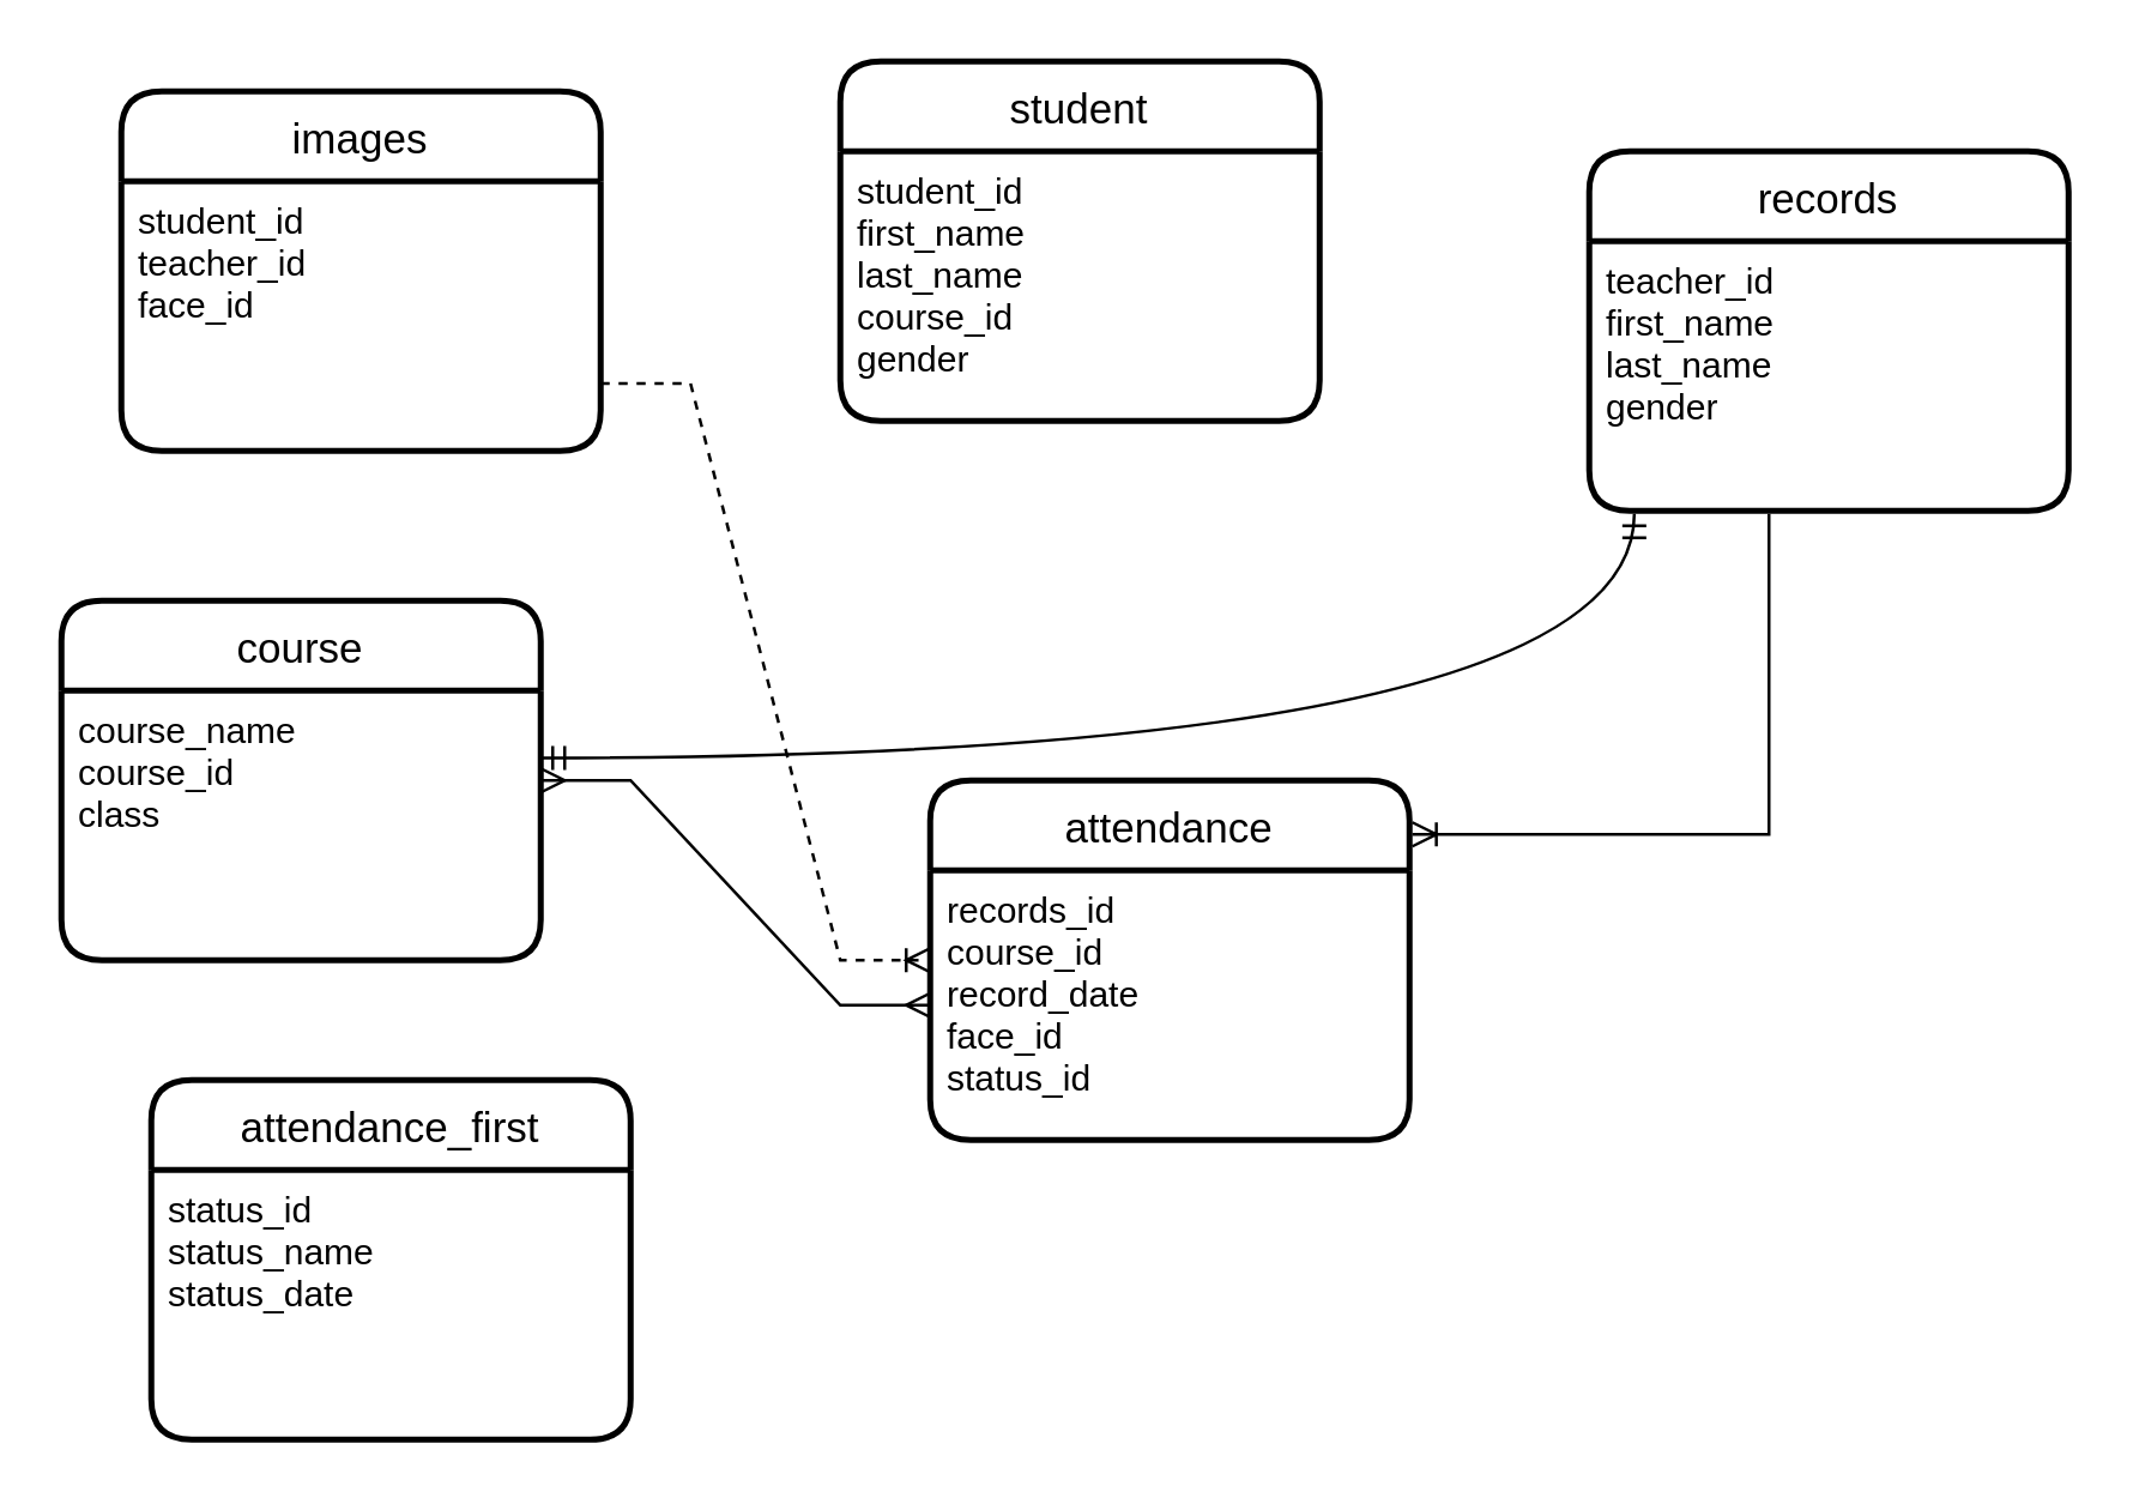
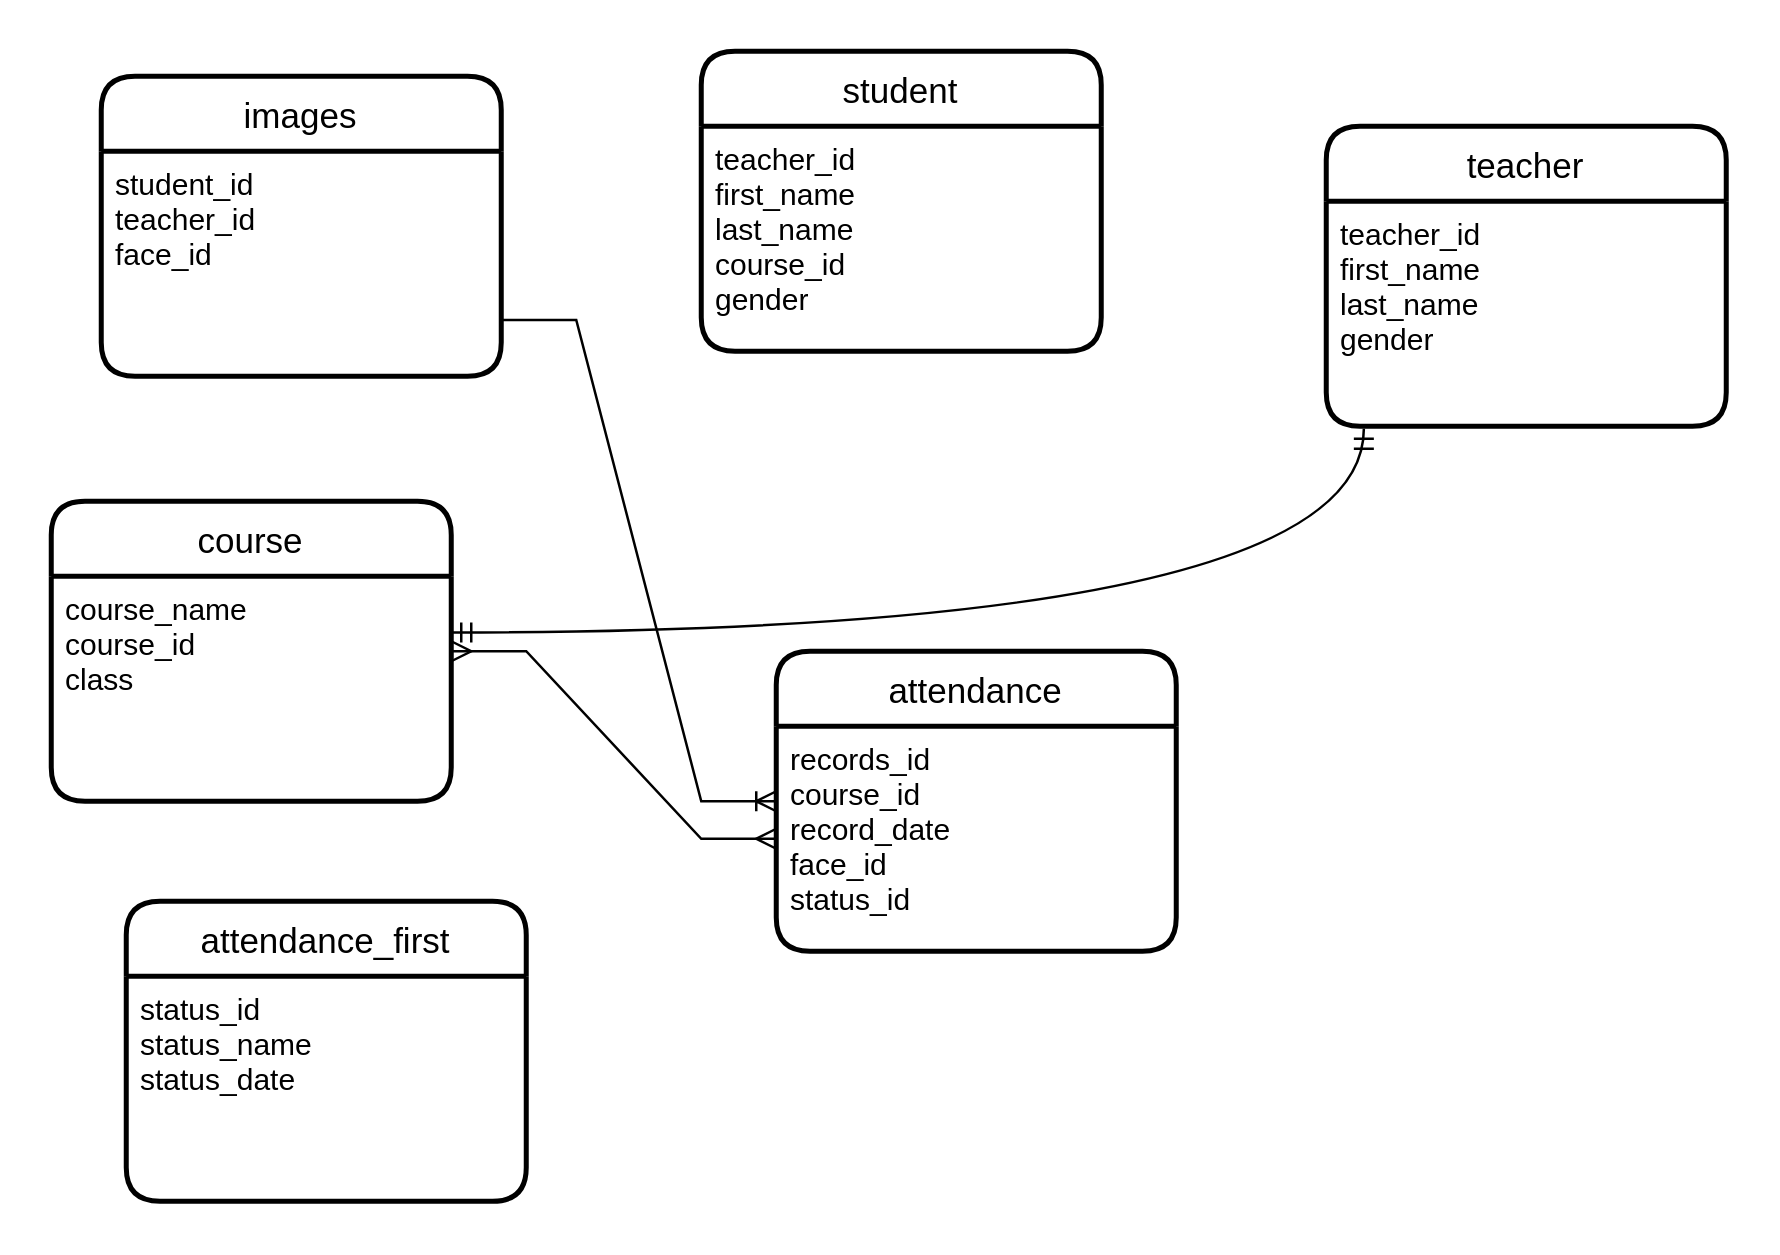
  <mxCell id="0" />
  <mxCell id="1" parent="0" />
  <mxCell id="2" value="&#10;student&#10;" style="swimlane;childLayout=stackLayout;horizontal=1;startSize=30;horizontalStack=0;rounded=1;fontSize=14;fontStyle=0;strokeWidth=2;resizeParent=0;resizeLast=1;shadow=0;dashed=0;align=center;" vertex="1" parent="1"><mxGeometry x="280" y="20" width="160" height="120" as="geometry" /></mxCell>
- <mxCell id="3" value="student_id&#10;first_name&#10;last_name&#10;course_id&#10;gender&#10;&#10;" style="align=left;strokeColor=none;fillColor=none;spacingLeft=4;fontSize=12;verticalAlign=top;resizable=0;rotatable=0;part=1;" vertex="1" parent="2"><mxGeometry y="30" width="160" height="90" as="geometry" /></mxCell>
+ <mxCell id="3" value="teacher_id&#10;first_name&#10;last_name&#10;course_id&#10;gender&#10;&#10;" style="align=left;strokeColor=none;fillColor=none;spacingLeft=4;fontSize=12;verticalAlign=top;resizable=0;rotatable=0;part=1;" vertex="1" parent="2"><mxGeometry y="30" width="160" height="90" as="geometry" /></mxCell>
  <mxCell id="4" value="&#10;&#10;&#10;&#10;&#10;&#10;" style="align=left;strokeColor=none;fillColor=none;spacingLeft=4;fontSize=12;verticalAlign=top;resizable=0;rotatable=0;part=1;" vertex="1" parent="2"><mxGeometry y="120" width="160" as="geometry" /></mxCell>
  <mxCell id="5" value="course" style="swimlane;childLayout=stackLayout;horizontal=1;startSize=30;horizontalStack=0;rounded=1;fontSize=14;fontStyle=0;strokeWidth=2;resizeParent=0;resizeLast=1;shadow=0;dashed=0;align=center;" vertex="1" parent="1"><mxGeometry x="20" y="200" width="160" height="120" as="geometry" /></mxCell>
  <mxCell id="6" value="course_name&#10;course_id&#10;class&#10;" style="align=left;strokeColor=none;fillColor=none;spacingLeft=4;fontSize=12;verticalAlign=top;resizable=0;rotatable=0;part=1;" vertex="1" parent="5"><mxGeometry y="30" width="160" height="90" as="geometry" /></mxCell>
  <mxCell id="7" value="" style="edgeStyle=entityRelationEdgeStyle;fontSize=12;html=1;endArrow=ERmany;startArrow=ERmany;rounded=0;exitX=1;exitY=0.5;exitDx=0;exitDy=0;" edge="1" parent="1" source="5" target="13"><mxGeometry width="100" height="100" relative="1" as="geometry"><mxPoint x="240" y="310" as="sourcePoint" /><mxPoint x="340" y="214" as="targetPoint" /></mxGeometry></mxCell>
  <mxCell id="8" value="images" style="swimlane;childLayout=stackLayout;horizontal=1;startSize=30;horizontalStack=0;rounded=1;fontSize=14;fontStyle=0;strokeWidth=2;resizeParent=0;resizeLast=1;shadow=0;dashed=0;align=center;" vertex="1" parent="1"><mxGeometry x="40" y="30" width="160" height="120" as="geometry" /></mxCell>
  <mxCell id="9" value="student_id&#10;teacher_id&#10;face_id&#10;" style="align=left;strokeColor=none;fillColor=none;spacingLeft=4;fontSize=12;verticalAlign=top;resizable=0;rotatable=0;part=1;" vertex="1" parent="8"><mxGeometry y="30" width="160" height="90" as="geometry" /></mxCell>
- <mxCell id="10" value="records" style="swimlane;childLayout=stackLayout;horizontal=1;startSize=30;horizontalStack=0;rounded=1;fontSize=14;fontStyle=0;strokeWidth=2;resizeParent=0;resizeLast=1;shadow=0;dashed=0;align=center;" vertex="1" parent="1"><mxGeometry x="530" y="50" width="160" height="120" as="geometry" /></mxCell>
+ <mxCell id="10" value="teacher" style="swimlane;childLayout=stackLayout;horizontal=1;startSize=30;horizontalStack=0;rounded=1;fontSize=14;fontStyle=0;strokeWidth=2;resizeParent=0;resizeLast=1;shadow=0;dashed=0;align=center;" vertex="1" parent="1"><mxGeometry x="530" y="50" width="160" height="120" as="geometry" /></mxCell>
  <mxCell id="11" value="teacher_id&#10;first_name&#10;last_name&#10;gender&#10;" style="align=left;strokeColor=none;fillColor=none;spacingLeft=4;fontSize=12;verticalAlign=top;resizable=0;rotatable=0;part=1;" vertex="1" parent="10"><mxGeometry y="30" width="160" height="90" as="geometry" /></mxCell>
  <mxCell id="12" value="attendance" style="swimlane;childLayout=stackLayout;horizontal=1;startSize=30;horizontalStack=0;rounded=1;fontSize=14;fontStyle=0;strokeWidth=2;resizeParent=0;resizeLast=1;shadow=0;dashed=0;align=center;" vertex="1" parent="1"><mxGeometry x="310" y="260" width="160" height="120" as="geometry" /></mxCell>
  <mxCell id="13" value="records_id&#10;course_id &#10;record_date&#10;face_id&#10;status_id&#10;" style="align=left;strokeColor=none;fillColor=none;spacingLeft=4;fontSize=12;verticalAlign=top;resizable=0;rotatable=0;part=1;" vertex="1" parent="12"><mxGeometry y="30" width="160" height="90" as="geometry" /></mxCell>
  <mxCell id="14" value="attendance_first" style="swimlane;childLayout=stackLayout;horizontal=1;startSize=30;horizontalStack=0;rounded=1;fontSize=14;fontStyle=0;strokeWidth=2;resizeParent=0;resizeLast=1;shadow=0;dashed=0;align=center;" vertex="1" parent="1"><mxGeometry x="50" y="360" width="160" height="120" as="geometry" /></mxCell>
  <mxCell id="15" value="status_id&#10;status_name&#10;status_date&#10;" style="align=left;strokeColor=none;fillColor=none;spacingLeft=4;fontSize=12;verticalAlign=top;resizable=0;rotatable=0;part=1;" vertex="1" parent="14"><mxGeometry y="30" width="160" height="90" as="geometry" /></mxCell>
- <mxCell id="16" value="" style="edgeStyle=orthogonalEdgeStyle;fontSize=12;html=1;endArrow=ERoneToMany;rounded=0;exitX=0.375;exitY=1.011;exitDx=0;exitDy=0;exitPerimeter=0;entryX=1.006;entryY=0.15;entryDx=0;entryDy=0;entryPerimeter=0;" edge="1" parent="1" source="11" target="12"><mxGeometry width="100" height="100" relative="1" as="geometry"><mxPoint x="370" y="280" as="sourcePoint" /><mxPoint x="580" y="320" as="targetPoint" /></mxGeometry></mxCell>
- <mxCell id="17" value="" style="edgeStyle=entityRelationEdgeStyle;fontSize=12;html=1;endArrow=ERoneToMany;rounded=0;exitX=1;exitY=0.75;exitDx=0;exitDy=0;entryX=0;entryY=0.5;entryDx=0;entryDy=0;dashed=1;" edge="1" parent="1" source="9" target="12"><mxGeometry width="100" height="100" relative="1" as="geometry"><mxPoint x="180" y="360" as="sourcePoint" /><mxPoint x="280" y="260" as="targetPoint" /></mxGeometry></mxCell>
+ <mxCell id="17" value="" style="edgeStyle=entityRelationEdgeStyle;fontSize=12;html=1;endArrow=ERoneToMany;rounded=0;exitX=1;exitY=0.75;exitDx=0;exitDy=0;entryX=0;entryY=0.5;entryDx=0;entryDy=0;" edge="1" parent="1" source="9" target="12"><mxGeometry width="100" height="100" relative="1" as="geometry"><mxPoint x="180" y="360" as="sourcePoint" /><mxPoint x="280" y="260" as="targetPoint" /></mxGeometry></mxCell>
  <mxCell id="18" value="" style="edgeStyle=orthogonalEdgeStyle;fontSize=12;html=1;endArrow=ERmandOne;startArrow=ERmandOne;rounded=0;entryX=0.094;entryY=1.011;entryDx=0;entryDy=0;entryPerimeter=0;exitX=1;exitY=0.25;exitDx=0;exitDy=0;elbow=vertical;curved=1;" edge="1" parent="1" source="6" target="11"><mxGeometry width="100" height="100" relative="1" as="geometry"><mxPoint x="180" y="240" as="sourcePoint" /><mxPoint x="470" y="180" as="targetPoint" /></mxGeometry></mxCell>
